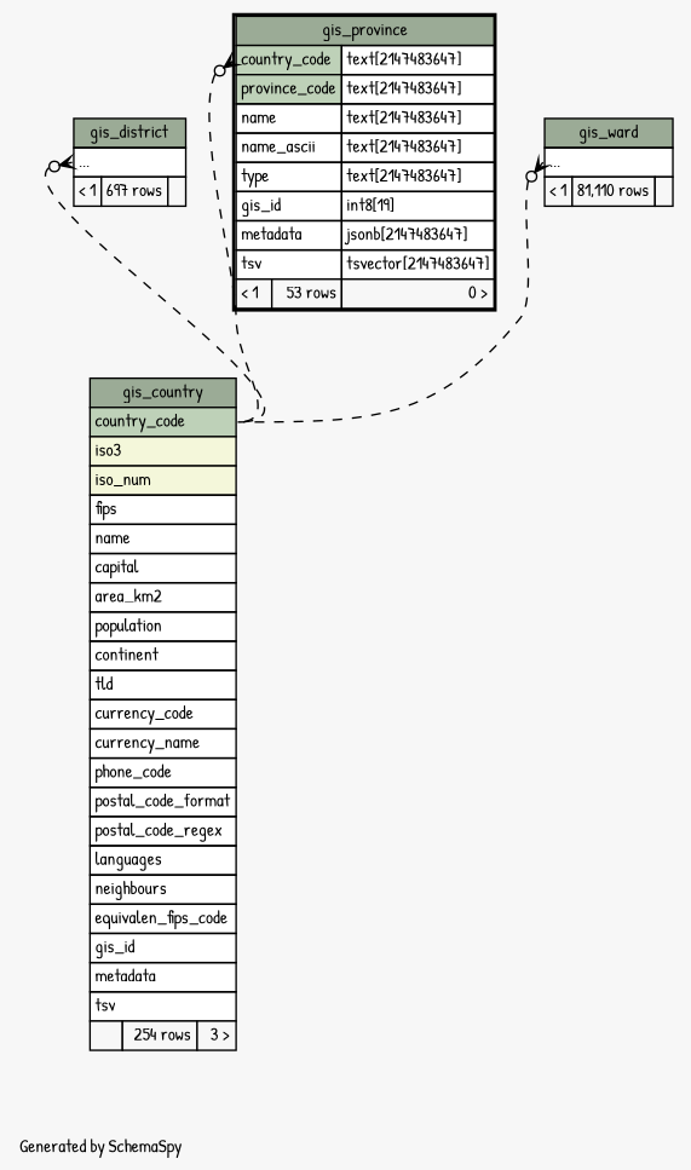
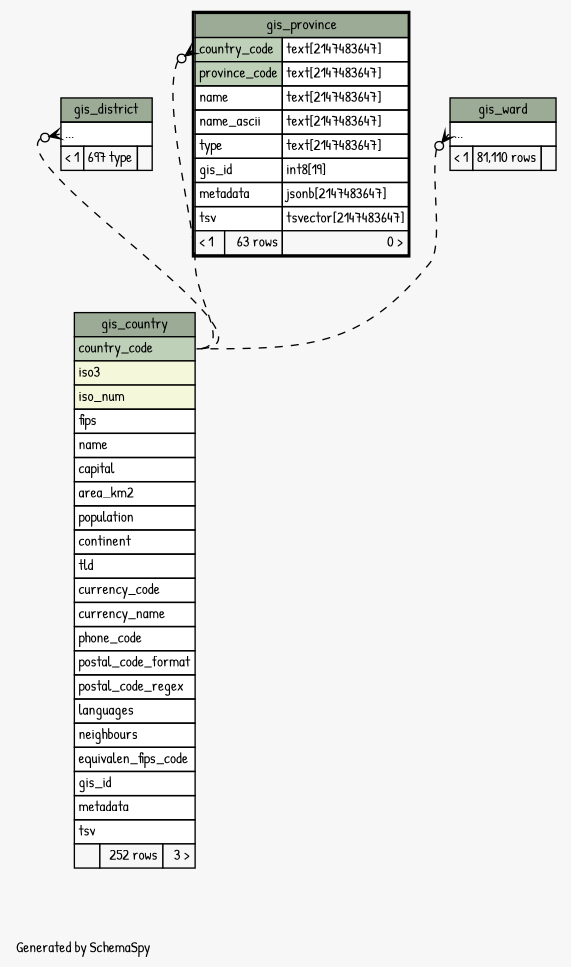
  digraph {
    bgcolor="#f7f7f7"
    fontname="Patrick Hand"
    fontsize=11
    label="\nGenerated by SchemaSpy"
    labeljust=l
    nodesep=0.18
    rankdir=TB
    ranksep=0.46
    node [fontname="Patrick Hand" fontsize=11 shape=plaintext]
    edge [arrowhead=none arrowsize=0.8 arrowtail=crowodot dir=back fontname="Patrick Hand" headport="country_code:e" style=dashed tailport="elipses:w"]
-   n1 [label=<     <TABLE BORDER="0" CELLBORDER="1" CELLSPACING="0" BGCOLOR="#ffffff">       <TR><TD COLSPAN="3" BGCOLOR="#9bab96" ALIGN="CENTER">gis_district</TD></TR>       <TR><TD PORT="elipses" COLSPAN="3" ALIGN="LEFT">...</TD></TR>       <TR><TD ALIGN="LEFT" BGCOLOR="#f7f7f7">&lt; 1</TD><TD ALIGN="RIGHT" BGCOLOR="#f7f7f7">697 rows</TD><TD ALIGN="RIGHT" BGCOLOR="#f7f7f7">  </TD></TR>     </TABLE>>]
-   n2 [label=<     <TABLE BORDER="0" CELLBORDER="1" CELLSPACING="0" BGCOLOR="#ffffff">       <TR><TD COLSPAN="3" BGCOLOR="#9bab96" ALIGN="CENTER">gis_country</TD></TR>       <TR><TD PORT="country_code" COLSPAN="3" BGCOLOR="#bed1b8" ALIGN="LEFT">country_code</TD></TR>       <TR><TD PORT="iso3" COLSPAN="3" BGCOLOR="#f4f7da" ALIGN="LEFT">iso3</TD></TR>       <TR><TD PORT="iso_num" COLSPAN="3" BGCOLOR="#f4f7da" ALIGN="LEFT">iso_num</TD></TR>       <TR><TD PORT="fips" COLSPAN="3" ALIGN="LEFT">fips</TD></TR>       <TR><TD PORT="name" COLSPAN="3" ALIGN="LEFT">name</TD></TR>       <TR><TD PORT="capital" COLSPAN="3" ALIGN="LEFT">capital</TD></TR>       <TR><TD PORT="area_km2" COLSPAN="3" ALIGN="LEFT">area_km2</TD></TR>       <TR><TD PORT="population" COLSPAN="3" ALIGN="LEFT">population</TD></TR>       <TR><TD PORT="continent" COLSPAN="3" ALIGN="LEFT">continent</TD></TR>       <TR><TD PORT="tld" COLSPAN="3" ALIGN="LEFT">tld</TD></TR>       <TR><TD PORT="currency_code" COLSPAN="3" ALIGN="LEFT">currency_code</TD></TR>       <TR><TD PORT="currency_name" COLSPAN="3" ALIGN="LEFT">currency_name</TD></TR>       <TR><TD PORT="phone_code" COLSPAN="3" ALIGN="LEFT">phone_code</TD></TR>       <TR><TD PORT="postal_code_format" COLSPAN="3" ALIGN="LEFT">postal_code_format</TD></TR>       <TR><TD PORT="postal_code_regex" COLSPAN="3" ALIGN="LEFT">postal_code_regex</TD></TR>       <TR><TD PORT="languages" COLSPAN="3" ALIGN="LEFT">languages</TD></TR>       <TR><TD PORT="neighbours" COLSPAN="3" ALIGN="LEFT">neighbours</TD></TR>       <TR><TD PORT="equivalen_fips_code" COLSPAN="3" ALIGN="LEFT">equivalen_fips_code</TD></TR>       <TR><TD PORT="gis_id" COLSPAN="3" ALIGN="LEFT">gis_id</TD></TR>       <TR><TD PORT="metadata" COLSPAN="3" ALIGN="LEFT">metadata</TD></TR>       <TR><TD PORT="tsv" COLSPAN="3" ALIGN="LEFT">tsv</TD></TR>       <TR><TD ALIGN="LEFT" BGCOLOR="#f7f7f7">  </TD><TD ALIGN="RIGHT" BGCOLOR="#f7f7f7">254 rows</TD><TD ALIGN="RIGHT" BGCOLOR="#f7f7f7">3 &gt;</TD></TR>     </TABLE>>]
-   n3 [label=<     <TABLE BORDER="2" CELLBORDER="1" CELLSPACING="0" BGCOLOR="#ffffff">       <TR><TD COLSPAN="3" BGCOLOR="#9bab96" ALIGN="CENTER">gis_province</TD></TR>       <TR><TD PORT="country_code" COLSPAN="2" BGCOLOR="#bed1b8" ALIGN="LEFT">country_code</TD><TD PORT="country_code.type" ALIGN="LEFT">text[2147483647]</TD></TR>       <TR><TD PORT="province_code" COLSPAN="2" BGCOLOR="#bed1b8" ALIGN="LEFT">province_code</TD><TD PORT="province_code.type" ALIGN="LEFT">text[2147483647]</TD></TR>       <TR><TD PORT="name" COLSPAN="2" ALIGN="LEFT">name</TD><TD PORT="name.type" ALIGN="LEFT">text[2147483647]</TD></TR>       <TR><TD PORT="name_ascii" COLSPAN="2" ALIGN="LEFT">name_ascii</TD><TD PORT="name_ascii.type" ALIGN="LEFT">text[2147483647]</TD></TR>       <TR><TD PORT="type" COLSPAN="2" ALIGN="LEFT">type</TD><TD PORT="type.type" ALIGN="LEFT">text[2147483647]</TD></TR>       <TR><TD PORT="gis_id" COLSPAN="2" ALIGN="LEFT">gis_id</TD><TD PORT="gis_id.type" ALIGN="LEFT">int8[19]</TD></TR>       <TR><TD PORT="metadata" COLSPAN="2" ALIGN="LEFT">metadata</TD><TD PORT="metadata.type" ALIGN="LEFT">jsonb[2147483647]</TD></TR>       <TR><TD PORT="tsv" COLSPAN="2" ALIGN="LEFT">tsv</TD><TD PORT="tsv.type" ALIGN="LEFT">tsvector[2147483647]</TD></TR>       <TR><TD ALIGN="LEFT" BGCOLOR="#f7f7f7">&lt; 1</TD><TD ALIGN="RIGHT" BGCOLOR="#f7f7f7">53 rows</TD><TD ALIGN="RIGHT" BGCOLOR="#f7f7f7">0 &gt;</TD></TR>     </TABLE>>]
+   n1 [label=<     <TABLE BORDER="0" CELLBORDER="1" CELLSPACING="0" BGCOLOR="#ffffff">       <TR><TD COLSPAN="3" BGCOLOR="#9bab96" ALIGN="CENTER">gis_district</TD></TR>       <TR><TD PORT="elipses" COLSPAN="3" ALIGN="LEFT">...</TD></TR>       <TR><TD ALIGN="LEFT" BGCOLOR="#f7f7f7">&lt; 1</TD><TD ALIGN="RIGHT" BGCOLOR="#f7f7f7">697 type</TD><TD ALIGN="RIGHT" BGCOLOR="#f7f7f7">  </TD></TR>     </TABLE>>]
+   n2 [label=<     <TABLE BORDER="0" CELLBORDER="1" CELLSPACING="0" BGCOLOR="#ffffff">       <TR><TD COLSPAN="3" BGCOLOR="#9bab96" ALIGN="CENTER">gis_country</TD></TR>       <TR><TD PORT="country_code" COLSPAN="3" BGCOLOR="#bed1b8" ALIGN="LEFT">country_code</TD></TR>       <TR><TD PORT="iso3" COLSPAN="3" BGCOLOR="#f4f7da" ALIGN="LEFT">iso3</TD></TR>       <TR><TD PORT="iso_num" COLSPAN="3" BGCOLOR="#f4f7da" ALIGN="LEFT">iso_num</TD></TR>       <TR><TD PORT="fips" COLSPAN="3" ALIGN="LEFT">fips</TD></TR>       <TR><TD PORT="name" COLSPAN="3" ALIGN="LEFT">name</TD></TR>       <TR><TD PORT="capital" COLSPAN="3" ALIGN="LEFT">capital</TD></TR>       <TR><TD PORT="area_km2" COLSPAN="3" ALIGN="LEFT">area_km2</TD></TR>       <TR><TD PORT="population" COLSPAN="3" ALIGN="LEFT">population</TD></TR>       <TR><TD PORT="continent" COLSPAN="3" ALIGN="LEFT">continent</TD></TR>       <TR><TD PORT="tld" COLSPAN="3" ALIGN="LEFT">tld</TD></TR>       <TR><TD PORT="currency_code" COLSPAN="3" ALIGN="LEFT">currency_code</TD></TR>       <TR><TD PORT="currency_name" COLSPAN="3" ALIGN="LEFT">currency_name</TD></TR>       <TR><TD PORT="phone_code" COLSPAN="3" ALIGN="LEFT">phone_code</TD></TR>       <TR><TD PORT="postal_code_format" COLSPAN="3" ALIGN="LEFT">postal_code_format</TD></TR>       <TR><TD PORT="postal_code_regex" COLSPAN="3" ALIGN="LEFT">postal_code_regex</TD></TR>       <TR><TD PORT="languages" COLSPAN="3" ALIGN="LEFT">languages</TD></TR>       <TR><TD PORT="neighbours" COLSPAN="3" ALIGN="LEFT">neighbours</TD></TR>       <TR><TD PORT="equivalen_fips_code" COLSPAN="3" ALIGN="LEFT">equivalen_fips_code</TD></TR>       <TR><TD PORT="gis_id" COLSPAN="3" ALIGN="LEFT">gis_id</TD></TR>       <TR><TD PORT="metadata" COLSPAN="3" ALIGN="LEFT">metadata</TD></TR>       <TR><TD PORT="tsv" COLSPAN="3" ALIGN="LEFT">tsv</TD></TR>       <TR><TD ALIGN="LEFT" BGCOLOR="#f7f7f7">  </TD><TD ALIGN="RIGHT" BGCOLOR="#f7f7f7">252 rows</TD><TD ALIGN="RIGHT" BGCOLOR="#f7f7f7">3 &gt;</TD></TR>     </TABLE>>]
+   n3 [label=<     <TABLE BORDER="2" CELLBORDER="1" CELLSPACING="0" BGCOLOR="#ffffff">       <TR><TD COLSPAN="3" BGCOLOR="#9bab96" ALIGN="CENTER">gis_province</TD></TR>       <TR><TD PORT="country_code" COLSPAN="2" BGCOLOR="#bed1b8" ALIGN="LEFT">country_code</TD><TD PORT="country_code.type" ALIGN="LEFT">text[2147483647]</TD></TR>       <TR><TD PORT="province_code" COLSPAN="2" BGCOLOR="#bed1b8" ALIGN="LEFT">province_code</TD><TD PORT="province_code.type" ALIGN="LEFT">text[2147483647]</TD></TR>       <TR><TD PORT="name" COLSPAN="2" ALIGN="LEFT">name</TD><TD PORT="name.type" ALIGN="LEFT">text[2147483647]</TD></TR>       <TR><TD PORT="name_ascii" COLSPAN="2" ALIGN="LEFT">name_ascii</TD><TD PORT="name_ascii.type" ALIGN="LEFT">text[2147483647]</TD></TR>       <TR><TD PORT="type" COLSPAN="2" ALIGN="LEFT">type</TD><TD PORT="type.type" ALIGN="LEFT">text[2147483647]</TD></TR>       <TR><TD PORT="gis_id" COLSPAN="2" ALIGN="LEFT">gis_id</TD><TD PORT="gis_id.type" ALIGN="LEFT">int8[19]</TD></TR>       <TR><TD PORT="metadata" COLSPAN="2" ALIGN="LEFT">metadata</TD><TD PORT="metadata.type" ALIGN="LEFT">jsonb[2147483647]</TD></TR>       <TR><TD PORT="tsv" COLSPAN="2" ALIGN="LEFT">tsv</TD><TD PORT="tsv.type" ALIGN="LEFT">tsvector[2147483647]</TD></TR>       <TR><TD ALIGN="LEFT" BGCOLOR="#f7f7f7">&lt; 1</TD><TD ALIGN="RIGHT" BGCOLOR="#f7f7f7">63 rows</TD><TD ALIGN="RIGHT" BGCOLOR="#f7f7f7">0 &gt;</TD></TR>     </TABLE>>]
    n4 [label=<     <TABLE BORDER="0" CELLBORDER="1" CELLSPACING="0" BGCOLOR="#ffffff">       <TR><TD COLSPAN="3" BGCOLOR="#9bab96" ALIGN="CENTER">gis_ward</TD></TR>       <TR><TD PORT="elipses" COLSPAN="3" ALIGN="LEFT">...</TD></TR>       <TR><TD ALIGN="LEFT" BGCOLOR="#f7f7f7">&lt; 1</TD><TD ALIGN="RIGHT" BGCOLOR="#f7f7f7">81,110 rows</TD><TD ALIGN="RIGHT" BGCOLOR="#f7f7f7">  </TD></TR>     </TABLE>>]
    n1 -> n2
    n3 -> n2 [tailport="country_code:w"]
    n4 -> n2
  }
